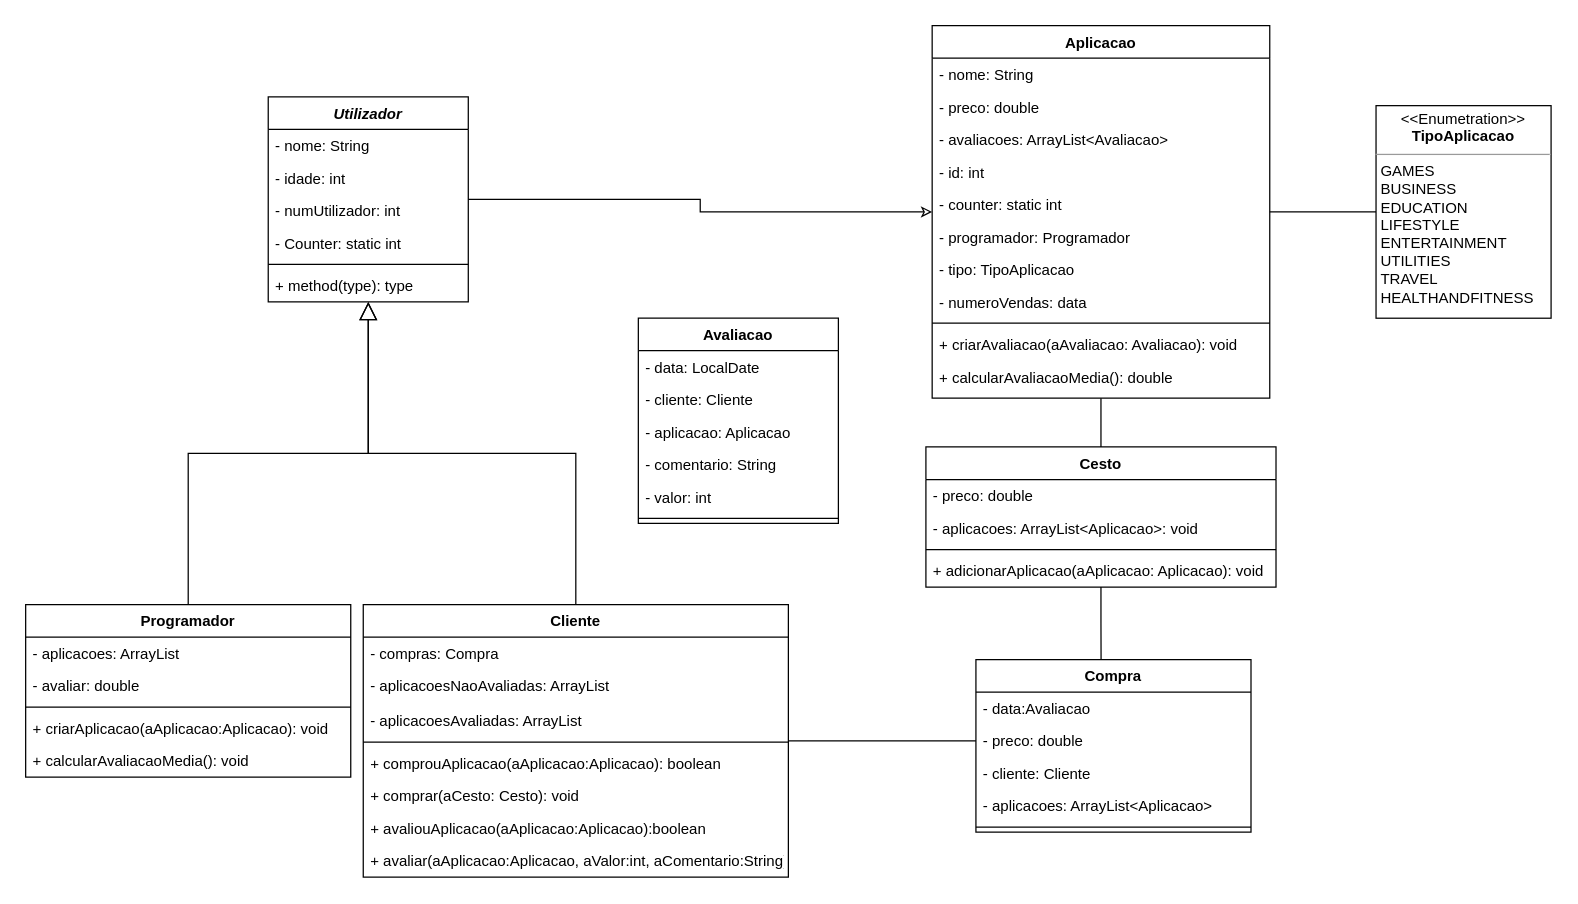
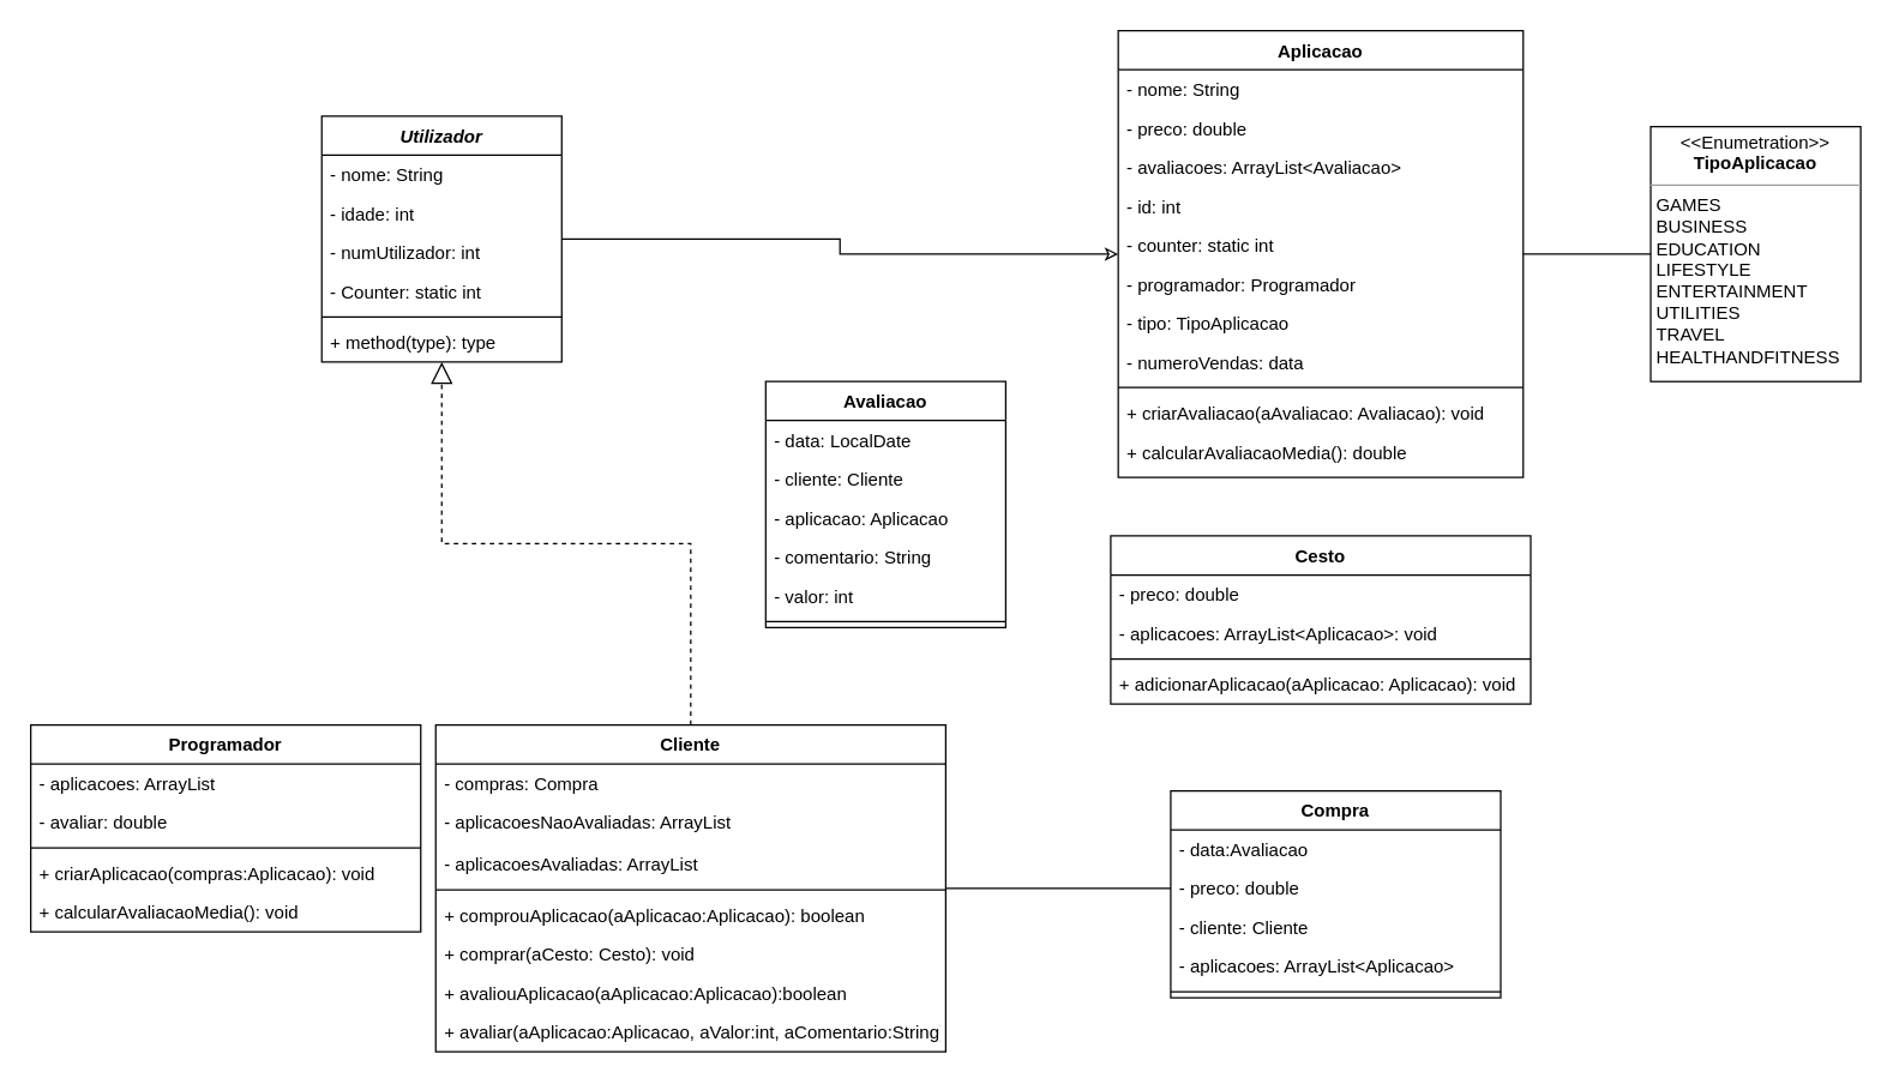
  <mxCell id="0" />
  <mxCell id="1" parent="0" />
  <mxCell id="2" value="Utilizador" style="swimlane;fontStyle=3;align=center;verticalAlign=top;childLayout=stackLayout;horizontal=1;startSize=26;horizontalStack=0;resizeParent=1;resizeParentMax=0;resizeLast=0;collapsible=1;marginBottom=0;" vertex="1" parent="1"><mxGeometry x="214" y="77" width="160" height="164" as="geometry" /></mxCell>
  <mxCell id="3" value="- nome: String" style="text;strokeColor=none;fillColor=none;align=left;verticalAlign=top;spacingLeft=4;spacingRight=4;overflow=hidden;rotatable=0;points=[[0,0.5],[1,0.5]];portConstraint=eastwest;imageAspect=0;" vertex="1" parent="2"><mxGeometry y="26" width="160" height="26" as="geometry" /></mxCell>
  <mxCell id="4" value="- idade: int" style="text;strokeColor=none;fillColor=none;align=left;verticalAlign=top;spacingLeft=4;spacingRight=4;overflow=hidden;rotatable=0;points=[[0,0.5],[1,0.5]];portConstraint=eastwest;" vertex="1" parent="2"><mxGeometry y="52" width="160" height="26" as="geometry" /></mxCell>
  <mxCell id="5" value="- numUtilizador: int" style="text;strokeColor=none;fillColor=none;align=left;verticalAlign=top;spacingLeft=4;spacingRight=4;overflow=hidden;rotatable=0;points=[[0,0.5],[1,0.5]];portConstraint=eastwest;imageAspect=1;absoluteArcSize=0;" vertex="1" parent="2"><mxGeometry y="78" width="160" height="26" as="geometry" /></mxCell>
  <mxCell id="6" value="- Counter: static int" style="text;strokeColor=none;fillColor=none;align=left;verticalAlign=top;spacingLeft=4;spacingRight=4;overflow=hidden;rotatable=0;points=[[0,0.5],[1,0.5]];portConstraint=eastwest;imageAspect=1;absoluteArcSize=0;" vertex="1" parent="2"><mxGeometry y="104" width="160" height="26" as="geometry" /></mxCell>
  <mxCell id="7" value="" style="line;strokeWidth=1;fillColor=none;align=left;verticalAlign=middle;spacingTop=-1;spacingLeft=3;spacingRight=3;rotatable=0;labelPosition=right;points=[];portConstraint=eastwest;" vertex="1" parent="2"><mxGeometry y="130" width="160" height="8" as="geometry" /></mxCell>
  <mxCell id="8" value="+ method(type): type" style="text;strokeColor=none;fillColor=none;align=left;verticalAlign=top;spacingLeft=4;spacingRight=4;overflow=hidden;rotatable=0;points=[[0,0.5],[1,0.5]];portConstraint=eastwest;" vertex="1" parent="2"><mxGeometry y="138" width="160" height="26" as="geometry" /></mxCell>
  <mxCell id="9" value="Cliente" style="swimlane;fontStyle=1;align=center;verticalAlign=top;childLayout=stackLayout;horizontal=1;startSize=26;horizontalStack=0;resizeParent=1;resizeParentMax=0;resizeLast=0;collapsible=1;marginBottom=0;" vertex="1" parent="1"><mxGeometry x="290" y="483" width="340" height="218" as="geometry" /></mxCell>
  <mxCell id="10" value="- compras: Compra" style="text;strokeColor=none;fillColor=none;align=left;verticalAlign=top;spacingLeft=4;spacingRight=4;overflow=hidden;rotatable=0;points=[[0,0.5],[1,0.5]];portConstraint=eastwest;" vertex="1" parent="9"><mxGeometry y="26" width="340" height="26" as="geometry" /></mxCell>
  <mxCell id="11" value="- aplicacoesNaoAvaliadas: ArrayList" style="text;strokeColor=none;fillColor=none;align=left;verticalAlign=top;spacingLeft=4;spacingRight=4;overflow=hidden;rotatable=0;points=[[0,0.5],[1,0.5]];portConstraint=eastwest;" vertex="1" parent="9"><mxGeometry y="52" width="340" height="28" as="geometry" /></mxCell>
  <mxCell id="12" value="- aplicacoesAvaliadas: ArrayList" style="text;strokeColor=none;fillColor=none;align=left;verticalAlign=top;spacingLeft=4;spacingRight=4;overflow=hidden;rotatable=0;points=[[0,0.5],[1,0.5]];portConstraint=eastwest;" vertex="1" parent="9"><mxGeometry y="80" width="340" height="26" as="geometry" /></mxCell>
  <mxCell id="13" value="" style="line;strokeWidth=1;fillColor=none;align=left;verticalAlign=middle;spacingTop=-1;spacingLeft=3;spacingRight=3;rotatable=0;labelPosition=right;points=[];portConstraint=eastwest;" vertex="1" parent="9"><mxGeometry y="106" width="340" height="8" as="geometry" /></mxCell>
  <mxCell id="14" value="+ comprouAplicacao(aAplicacao:Aplicacao): boolean" style="text;strokeColor=none;fillColor=none;align=left;verticalAlign=top;spacingLeft=4;spacingRight=4;overflow=hidden;rotatable=0;points=[[0,0.5],[1,0.5]];portConstraint=eastwest;" vertex="1" parent="9"><mxGeometry y="114" width="340" height="26" as="geometry" /></mxCell>
  <mxCell id="15" value="+ comprar(aCesto: Cesto): void" style="text;strokeColor=none;fillColor=none;align=left;verticalAlign=top;spacingLeft=4;spacingRight=4;overflow=hidden;rotatable=0;points=[[0,0.5],[1,0.5]];portConstraint=eastwest;" vertex="1" parent="9"><mxGeometry y="140" width="340" height="26" as="geometry" /></mxCell>
  <mxCell id="16" value="+ avaliouAplicacao(aAplicacao:Aplicacao):boolean" style="text;strokeColor=none;fillColor=none;align=left;verticalAlign=top;spacingLeft=4;spacingRight=4;overflow=hidden;rotatable=0;points=[[0,0.5],[1,0.5]];portConstraint=eastwest;" vertex="1" parent="9"><mxGeometry y="166" width="340" height="26" as="geometry" /></mxCell>
  <mxCell id="17" value="+ avaliar(aAplicacao:Aplicacao, aValor:int, aComentario:String): void " style="text;strokeColor=none;fillColor=none;align=left;verticalAlign=top;spacingLeft=4;spacingRight=4;overflow=hidden;rotatable=0;points=[[0,0.5],[1,0.5]];portConstraint=eastwest;" vertex="1" parent="9"><mxGeometry y="192" width="340" height="26" as="geometry" /></mxCell>
  <mxCell id="18" value="Programador" style="swimlane;fontStyle=1;align=center;verticalAlign=top;childLayout=stackLayout;horizontal=1;startSize=26;horizontalStack=0;resizeParent=1;resizeParentMax=0;resizeLast=0;collapsible=1;marginBottom=0;" vertex="1" parent="1"><mxGeometry x="20" y="483" width="260" height="138" as="geometry" /></mxCell>
  <mxCell id="19" value="- aplicacoes: ArrayList" style="text;strokeColor=none;fillColor=none;align=left;verticalAlign=top;spacingLeft=4;spacingRight=4;overflow=hidden;rotatable=0;points=[[0,0.5],[1,0.5]];portConstraint=eastwest;" vertex="1" parent="18"><mxGeometry y="26" width="260" height="26" as="geometry" /></mxCell>
  <mxCell id="20" value="- avaliar: double" style="text;strokeColor=none;fillColor=none;align=left;verticalAlign=top;spacingLeft=4;spacingRight=4;overflow=hidden;rotatable=0;points=[[0,0.5],[1,0.5]];portConstraint=eastwest;" vertex="1" parent="18"><mxGeometry y="52" width="260" height="26" as="geometry" /></mxCell>
  <mxCell id="21" value="" style="line;strokeWidth=1;fillColor=none;align=left;verticalAlign=middle;spacingTop=-1;spacingLeft=3;spacingRight=3;rotatable=0;labelPosition=right;points=[];portConstraint=eastwest;" vertex="1" parent="18"><mxGeometry y="78" width="260" height="8" as="geometry" /></mxCell>
- <mxCell id="22" value="+ criarAplicacao(aAplicacao:Aplicacao): void" style="text;strokeColor=none;fillColor=none;align=left;verticalAlign=top;spacingLeft=4;spacingRight=4;overflow=hidden;rotatable=0;points=[[0,0.5],[1,0.5]];portConstraint=eastwest;" vertex="1" parent="18"><mxGeometry y="86" width="260" height="26" as="geometry" /></mxCell>
+ <mxCell id="22" value="+ criarAplicacao(compras:Aplicacao): void" style="text;strokeColor=none;fillColor=none;align=left;verticalAlign=top;spacingLeft=4;spacingRight=4;overflow=hidden;rotatable=0;points=[[0,0.5],[1,0.5]];portConstraint=eastwest;" vertex="1" parent="18"><mxGeometry y="86" width="260" height="26" as="geometry" /></mxCell>
  <mxCell id="23" value="+ calcularAvaliacaoMedia(): void" style="text;strokeColor=none;fillColor=none;align=left;verticalAlign=top;spacingLeft=4;spacingRight=4;overflow=hidden;rotatable=0;points=[[0,0.5],[1,0.5]];portConstraint=eastwest;" vertex="1" parent="18"><mxGeometry y="112" width="260" height="26" as="geometry" /></mxCell>
- <mxCell id="24" value="" style="endArrow=block;endFill=0;endSize=12;html=1;rounded=0;exitX=0.5;exitY=0;exitDx=0;exitDy=0;edgeStyle=orthogonalEdgeStyle;" edge="1" parent="1" source="9" target="2"><mxGeometry width="160" relative="1" as="geometry"><mxPoint x="290" y="297" as="sourcePoint" /><mxPoint x="450" y="297" as="targetPoint" /></mxGeometry></mxCell>
- <mxCell id="25" value="" style="endArrow=block;endFill=0;endSize=12;html=1;rounded=0;exitX=0.5;exitY=0;exitDx=0;exitDy=0;edgeStyle=orthogonalEdgeStyle;" edge="1" parent="1" source="18" target="2"><mxGeometry width="160" relative="1" as="geometry"><mxPoint x="230" y="307" as="sourcePoint" /><mxPoint x="296.96" y="267.994" as="targetPoint" /></mxGeometry></mxCell>
+ <mxCell id="24" value="" style="endArrow=block;endFill=0;endSize=12;html=1;rounded=0;exitX=0.5;exitY=0;exitDx=0;exitDy=0;edgeStyle=orthogonalEdgeStyle;dashed=1;" edge="1" parent="1" source="9" target="2"><mxGeometry width="160" relative="1" as="geometry"><mxPoint x="290" y="297" as="sourcePoint" /><mxPoint x="450" y="297" as="targetPoint" /></mxGeometry></mxCell>
  <mxCell id="26" style="edgeStyle=orthogonalEdgeStyle;rounded=0;orthogonalLoop=1;jettySize=auto;html=1;endArrow=none;endFill=0;" edge="1" parent="1" source="28" target="41"><mxGeometry relative="1" as="geometry" /></mxCell>
- <mxCell id="27" style="edgeStyle=orthogonalEdgeStyle;rounded=0;orthogonalLoop=1;jettySize=auto;html=1;endArrow=none;endFill=0;" edge="1" parent="1" source="28" target="43"><mxGeometry relative="1" as="geometry" /></mxCell>
  <mxCell id="28" value="Aplicacao" style="swimlane;fontStyle=1;align=center;verticalAlign=top;childLayout=stackLayout;horizontal=1;startSize=26;horizontalStack=0;resizeParent=1;resizeParentMax=0;resizeLast=0;collapsible=1;marginBottom=0;" vertex="1" parent="1"><mxGeometry x="745" y="20" width="270" height="298" as="geometry"><mxRectangle x="785" y="-37" width="90" height="26" as="alternateBounds" /></mxGeometry></mxCell>
  <mxCell id="29" value="- nome: String" style="text;strokeColor=none;fillColor=none;align=left;verticalAlign=top;spacingLeft=4;spacingRight=4;overflow=hidden;rotatable=0;points=[[0,0.5],[1,0.5]];portConstraint=eastwest;imageAspect=0;" vertex="1" parent="28"><mxGeometry y="26" width="270" height="26" as="geometry" /></mxCell>
  <mxCell id="30" value="- preco: double" style="text;strokeColor=none;fillColor=none;align=left;verticalAlign=top;spacingLeft=4;spacingRight=4;overflow=hidden;rotatable=0;points=[[0,0.5],[1,0.5]];portConstraint=eastwest;" vertex="1" parent="28"><mxGeometry y="52" width="270" height="26" as="geometry" /></mxCell>
  <mxCell id="31" value="- avaliacoes: ArrayList&lt;Avaliacao&gt;" style="text;strokeColor=none;fillColor=none;align=left;verticalAlign=top;spacingLeft=4;spacingRight=4;overflow=hidden;rotatable=0;points=[[0,0.5],[1,0.5]];portConstraint=eastwest;imageAspect=1;absoluteArcSize=0;" vertex="1" parent="28"><mxGeometry y="78" width="270" height="26" as="geometry" /></mxCell>
  <mxCell id="32" value="- id: int" style="text;strokeColor=none;fillColor=none;align=left;verticalAlign=top;spacingLeft=4;spacingRight=4;overflow=hidden;rotatable=0;points=[[0,0.5],[1,0.5]];portConstraint=eastwest;" vertex="1" parent="28"><mxGeometry y="104" width="270" height="26" as="geometry" /></mxCell>
  <mxCell id="33" value="- counter: static int" style="text;strokeColor=none;fillColor=none;align=left;verticalAlign=top;spacingLeft=4;spacingRight=4;overflow=hidden;rotatable=0;points=[[0,0.5],[1,0.5]];portConstraint=eastwest;" vertex="1" parent="28"><mxGeometry y="130" width="270" height="26" as="geometry" /></mxCell>
  <mxCell id="34" value="- programador: Programador" style="text;strokeColor=none;fillColor=none;align=left;verticalAlign=top;spacingLeft=4;spacingRight=4;overflow=hidden;rotatable=0;points=[[0,0.5],[1,0.5]];portConstraint=eastwest;imageAspect=0;" vertex="1" parent="28"><mxGeometry y="156" width="270" height="26" as="geometry" /></mxCell>
  <mxCell id="35" value="- tipo: TipoAplicacao" style="text;strokeColor=none;fillColor=none;align=left;verticalAlign=top;spacingLeft=4;spacingRight=4;overflow=hidden;rotatable=0;points=[[0,0.5],[1,0.5]];portConstraint=eastwest;imageAspect=1;absoluteArcSize=0;" vertex="1" parent="28"><mxGeometry y="182" width="270" height="26" as="geometry" /></mxCell>
  <mxCell id="36" value="- numeroVendas: data" style="text;strokeColor=none;fillColor=none;align=left;verticalAlign=top;spacingLeft=4;spacingRight=4;overflow=hidden;rotatable=0;points=[[0,0.5],[1,0.5]];portConstraint=eastwest;" vertex="1" parent="28"><mxGeometry y="208" width="270" height="26" as="geometry" /></mxCell>
  <mxCell id="37" value="" style="line;strokeWidth=1;fillColor=none;align=left;verticalAlign=middle;spacingTop=-1;spacingLeft=3;spacingRight=3;rotatable=0;labelPosition=right;points=[];portConstraint=eastwest;" vertex="1" parent="28"><mxGeometry y="234" width="270" height="8" as="geometry" /></mxCell>
  <mxCell id="38" value="+ criarAvaliacao(aAvaliacao: Avaliacao): void" style="text;strokeColor=none;fillColor=none;align=left;verticalAlign=top;spacingLeft=4;spacingRight=4;overflow=hidden;rotatable=0;points=[[0,0.5],[1,0.5]];portConstraint=eastwest;imageAspect=0;" vertex="1" parent="28"><mxGeometry y="242" width="270" height="26" as="geometry" /></mxCell>
  <mxCell id="39" value="+ calcularAvaliacaoMedia(): double" style="text;strokeColor=none;fillColor=none;align=left;verticalAlign=top;spacingLeft=4;spacingRight=4;overflow=hidden;rotatable=0;points=[[0,0.5],[1,0.5]];portConstraint=eastwest;" vertex="1" parent="28"><mxGeometry y="268" width="270" height="30" as="geometry" /></mxCell>
  <mxCell id="40" value="" style="rounded=0;orthogonalLoop=1;jettySize=auto;html=1;endArrow=classic;endFill=0;edgeStyle=orthogonalEdgeStyle;" edge="1" parent="1" source="2" target="28"><mxGeometry relative="1" as="geometry"><mxPoint x="360" y="179.939" as="sourcePoint" /><mxPoint x="630" y="207" as="targetPoint" /></mxGeometry></mxCell>
  <mxCell id="41" value="&lt;p style=&quot;margin: 0px ; margin-top: 4px ; text-align: center&quot;&gt;&amp;lt;&amp;lt;Enumetration&amp;gt;&amp;gt;&lt;br&gt;&lt;b&gt;TipoAplicacao&lt;/b&gt;&lt;/p&gt;&lt;hr size=&quot;1&quot;&gt;&lt;p style=&quot;margin: 0px ; margin-left: 4px&quot;&gt;&lt;span&gt;&#09;&lt;/span&gt;GAMES&lt;/p&gt;&lt;p style=&quot;margin: 0px ; margin-left: 4px&quot;&gt;&lt;span&gt;&#09;&lt;/span&gt;BUSINESS&lt;/p&gt;&lt;p style=&quot;margin: 0px ; margin-left: 4px&quot;&gt;&lt;span&gt;&#09;&lt;/span&gt;EDUCATION&lt;/p&gt;&lt;p style=&quot;margin: 0px ; margin-left: 4px&quot;&gt;&lt;span&gt;&#09;&lt;/span&gt;LIFESTYLE&lt;/p&gt;&lt;p style=&quot;margin: 0px ; margin-left: 4px&quot;&gt;&lt;span&gt;&#09;&lt;/span&gt;ENTERTAINMENT&lt;/p&gt;&lt;p style=&quot;margin: 0px ; margin-left: 4px&quot;&gt;&lt;span&gt;&#09;&lt;/span&gt;UTILITIES&lt;/p&gt;&lt;p style=&quot;margin: 0px ; margin-left: 4px&quot;&gt;&lt;span&gt;&#09;&lt;/span&gt;TRAVEL&lt;/p&gt;&lt;p style=&quot;margin: 0px ; margin-left: 4px&quot;&gt;&lt;span&gt;&#09;&lt;/span&gt;HEALTHANDFITNESS&lt;/p&gt;&lt;p style=&quot;margin: 0px ; margin-left: 4px&quot;&gt;&lt;br&gt;&lt;/p&gt;" style="verticalAlign=top;align=left;overflow=fill;fontSize=12;fontFamily=Helvetica;html=1;" vertex="1" parent="1"><mxGeometry x="1100" y="84" width="140" height="170" as="geometry" /></mxCell>
- <mxCell id="42" style="edgeStyle=orthogonalEdgeStyle;rounded=0;orthogonalLoop=1;jettySize=auto;html=1;endArrow=none;endFill=0;entryX=0.455;entryY=0.029;entryDx=0;entryDy=0;entryPerimeter=0;" edge="1" parent="1" source="43" target="48"><mxGeometry relative="1" as="geometry"><mxPoint x="1080" y="597" as="targetPoint" /></mxGeometry></mxCell>
  <mxCell id="43" value="Cesto" style="swimlane;fontStyle=1;align=center;verticalAlign=top;childLayout=stackLayout;horizontal=1;startSize=26;horizontalStack=0;resizeParent=1;resizeParentMax=0;resizeLast=0;collapsible=1;marginBottom=0;" vertex="1" parent="1"><mxGeometry x="740" y="357" width="280" height="112" as="geometry" /></mxCell>
  <mxCell id="44" value="- preco: double" style="text;strokeColor=none;fillColor=none;align=left;verticalAlign=top;spacingLeft=4;spacingRight=4;overflow=hidden;rotatable=0;points=[[0,0.5],[1,0.5]];portConstraint=eastwest;imageAspect=0;" vertex="1" parent="43"><mxGeometry y="26" width="280" height="26" as="geometry" /></mxCell>
  <mxCell id="45" value="- aplicacoes: ArrayList&lt;Aplicacao&gt;: void" style="text;strokeColor=none;fillColor=none;align=left;verticalAlign=top;spacingLeft=4;spacingRight=4;overflow=hidden;rotatable=0;points=[[0,0.5],[1,0.5]];portConstraint=eastwest;" vertex="1" parent="43"><mxGeometry y="52" width="280" height="26" as="geometry" /></mxCell>
  <mxCell id="46" value="" style="line;strokeWidth=1;fillColor=none;align=left;verticalAlign=middle;spacingTop=-1;spacingLeft=3;spacingRight=3;rotatable=0;labelPosition=right;points=[];portConstraint=eastwest;" vertex="1" parent="43"><mxGeometry y="78" width="280" height="8" as="geometry" /></mxCell>
  <mxCell id="47" value="+ adicionarAplicacao(aAplicacao: Aplicacao): void" style="text;strokeColor=none;fillColor=none;align=left;verticalAlign=top;spacingLeft=4;spacingRight=4;overflow=hidden;rotatable=0;points=[[0,0.5],[1,0.5]];portConstraint=eastwest;imageAspect=1;absoluteArcSize=0;" vertex="1" parent="43"><mxGeometry y="86" width="280" height="26" as="geometry" /></mxCell>
  <mxCell id="48" value="Compra" style="swimlane;fontStyle=1;align=center;verticalAlign=top;childLayout=stackLayout;horizontal=1;startSize=26;horizontalStack=0;resizeParent=1;resizeParentMax=0;resizeLast=0;collapsible=1;marginBottom=0;" vertex="1" parent="1"><mxGeometry x="780" y="527" width="220" height="138" as="geometry" /></mxCell>
  <mxCell id="49" value="- data:Avaliacao" style="text;strokeColor=none;fillColor=none;align=left;verticalAlign=top;spacingLeft=4;spacingRight=4;overflow=hidden;rotatable=0;points=[[0,0.5],[1,0.5]];portConstraint=eastwest;imageAspect=0;" vertex="1" parent="48"><mxGeometry y="26" width="220" height="26" as="geometry" /></mxCell>
  <mxCell id="50" value="- preco: double" style="text;strokeColor=none;fillColor=none;align=left;verticalAlign=top;spacingLeft=4;spacingRight=4;overflow=hidden;rotatable=0;points=[[0,0.5],[1,0.5]];portConstraint=eastwest;" vertex="1" parent="48"><mxGeometry y="52" width="220" height="26" as="geometry" /></mxCell>
  <mxCell id="51" value="- cliente: Cliente" style="text;strokeColor=none;fillColor=none;align=left;verticalAlign=top;spacingLeft=4;spacingRight=4;overflow=hidden;rotatable=0;points=[[0,0.5],[1,0.5]];portConstraint=eastwest;imageAspect=1;absoluteArcSize=0;" vertex="1" parent="48"><mxGeometry y="78" width="220" height="26" as="geometry" /></mxCell>
  <mxCell id="52" value="- aplicacoes: ArrayList&lt;Aplicacao&gt;" style="text;strokeColor=none;fillColor=none;align=left;verticalAlign=top;spacingLeft=4;spacingRight=4;overflow=hidden;rotatable=0;points=[[0,0.5],[1,0.5]];portConstraint=eastwest;imageAspect=1;absoluteArcSize=0;" vertex="1" parent="48"><mxGeometry y="104" width="220" height="26" as="geometry" /></mxCell>
  <mxCell id="53" value="" style="line;strokeWidth=1;fillColor=none;align=left;verticalAlign=middle;spacingTop=-1;spacingLeft=3;spacingRight=3;rotatable=0;labelPosition=right;points=[];portConstraint=eastwest;" vertex="1" parent="48"><mxGeometry y="130" width="220" height="8" as="geometry" /></mxCell>
  <mxCell id="54" style="edgeStyle=orthogonalEdgeStyle;rounded=0;orthogonalLoop=1;jettySize=auto;html=1;endArrow=none;endFill=0;" edge="1" parent="1" source="50" target="9"><mxGeometry relative="1" as="geometry" /></mxCell>
  <mxCell id="55" value="Avaliacao" style="swimlane;fontStyle=1;align=center;verticalAlign=top;childLayout=stackLayout;horizontal=1;startSize=26;horizontalStack=0;resizeParent=1;resizeParentMax=0;resizeLast=0;collapsible=1;marginBottom=0;" vertex="1" parent="1"><mxGeometry x="510" y="254" width="160" height="164" as="geometry" /></mxCell>
  <mxCell id="56" value="- data: LocalDate" style="text;strokeColor=none;fillColor=none;align=left;verticalAlign=top;spacingLeft=4;spacingRight=4;overflow=hidden;rotatable=0;points=[[0,0.5],[1,0.5]];portConstraint=eastwest;imageAspect=0;" vertex="1" parent="55"><mxGeometry y="26" width="160" height="26" as="geometry" /></mxCell>
  <mxCell id="57" value="- cliente: Cliente" style="text;strokeColor=none;fillColor=none;align=left;verticalAlign=top;spacingLeft=4;spacingRight=4;overflow=hidden;rotatable=0;points=[[0,0.5],[1,0.5]];portConstraint=eastwest;" vertex="1" parent="55"><mxGeometry y="52" width="160" height="26" as="geometry" /></mxCell>
  <mxCell id="58" value="- aplicacao: Aplicacao" style="text;strokeColor=none;fillColor=none;align=left;verticalAlign=top;spacingLeft=4;spacingRight=4;overflow=hidden;rotatable=0;points=[[0,0.5],[1,0.5]];portConstraint=eastwest;imageAspect=1;absoluteArcSize=0;" vertex="1" parent="55"><mxGeometry y="78" width="160" height="26" as="geometry" /></mxCell>
  <mxCell id="59" value="- comentario: String" style="text;strokeColor=none;fillColor=none;align=left;verticalAlign=top;spacingLeft=4;spacingRight=4;overflow=hidden;rotatable=0;points=[[0,0.5],[1,0.5]];portConstraint=eastwest;imageAspect=1;absoluteArcSize=0;" vertex="1" parent="55"><mxGeometry y="104" width="160" height="26" as="geometry" /></mxCell>
  <mxCell id="60" value="- valor: int" style="text;strokeColor=none;fillColor=none;align=left;verticalAlign=top;spacingLeft=4;spacingRight=4;overflow=hidden;rotatable=0;points=[[0,0.5],[1,0.5]];portConstraint=eastwest;" vertex="1" parent="55"><mxGeometry y="130" width="160" height="26" as="geometry" /></mxCell>
  <mxCell id="61" value="" style="line;strokeWidth=1;fillColor=none;align=left;verticalAlign=middle;spacingTop=-1;spacingLeft=3;spacingRight=3;rotatable=0;labelPosition=right;points=[];portConstraint=eastwest;" vertex="1" parent="55"><mxGeometry y="156" width="160" height="8" as="geometry" /></mxCell>
